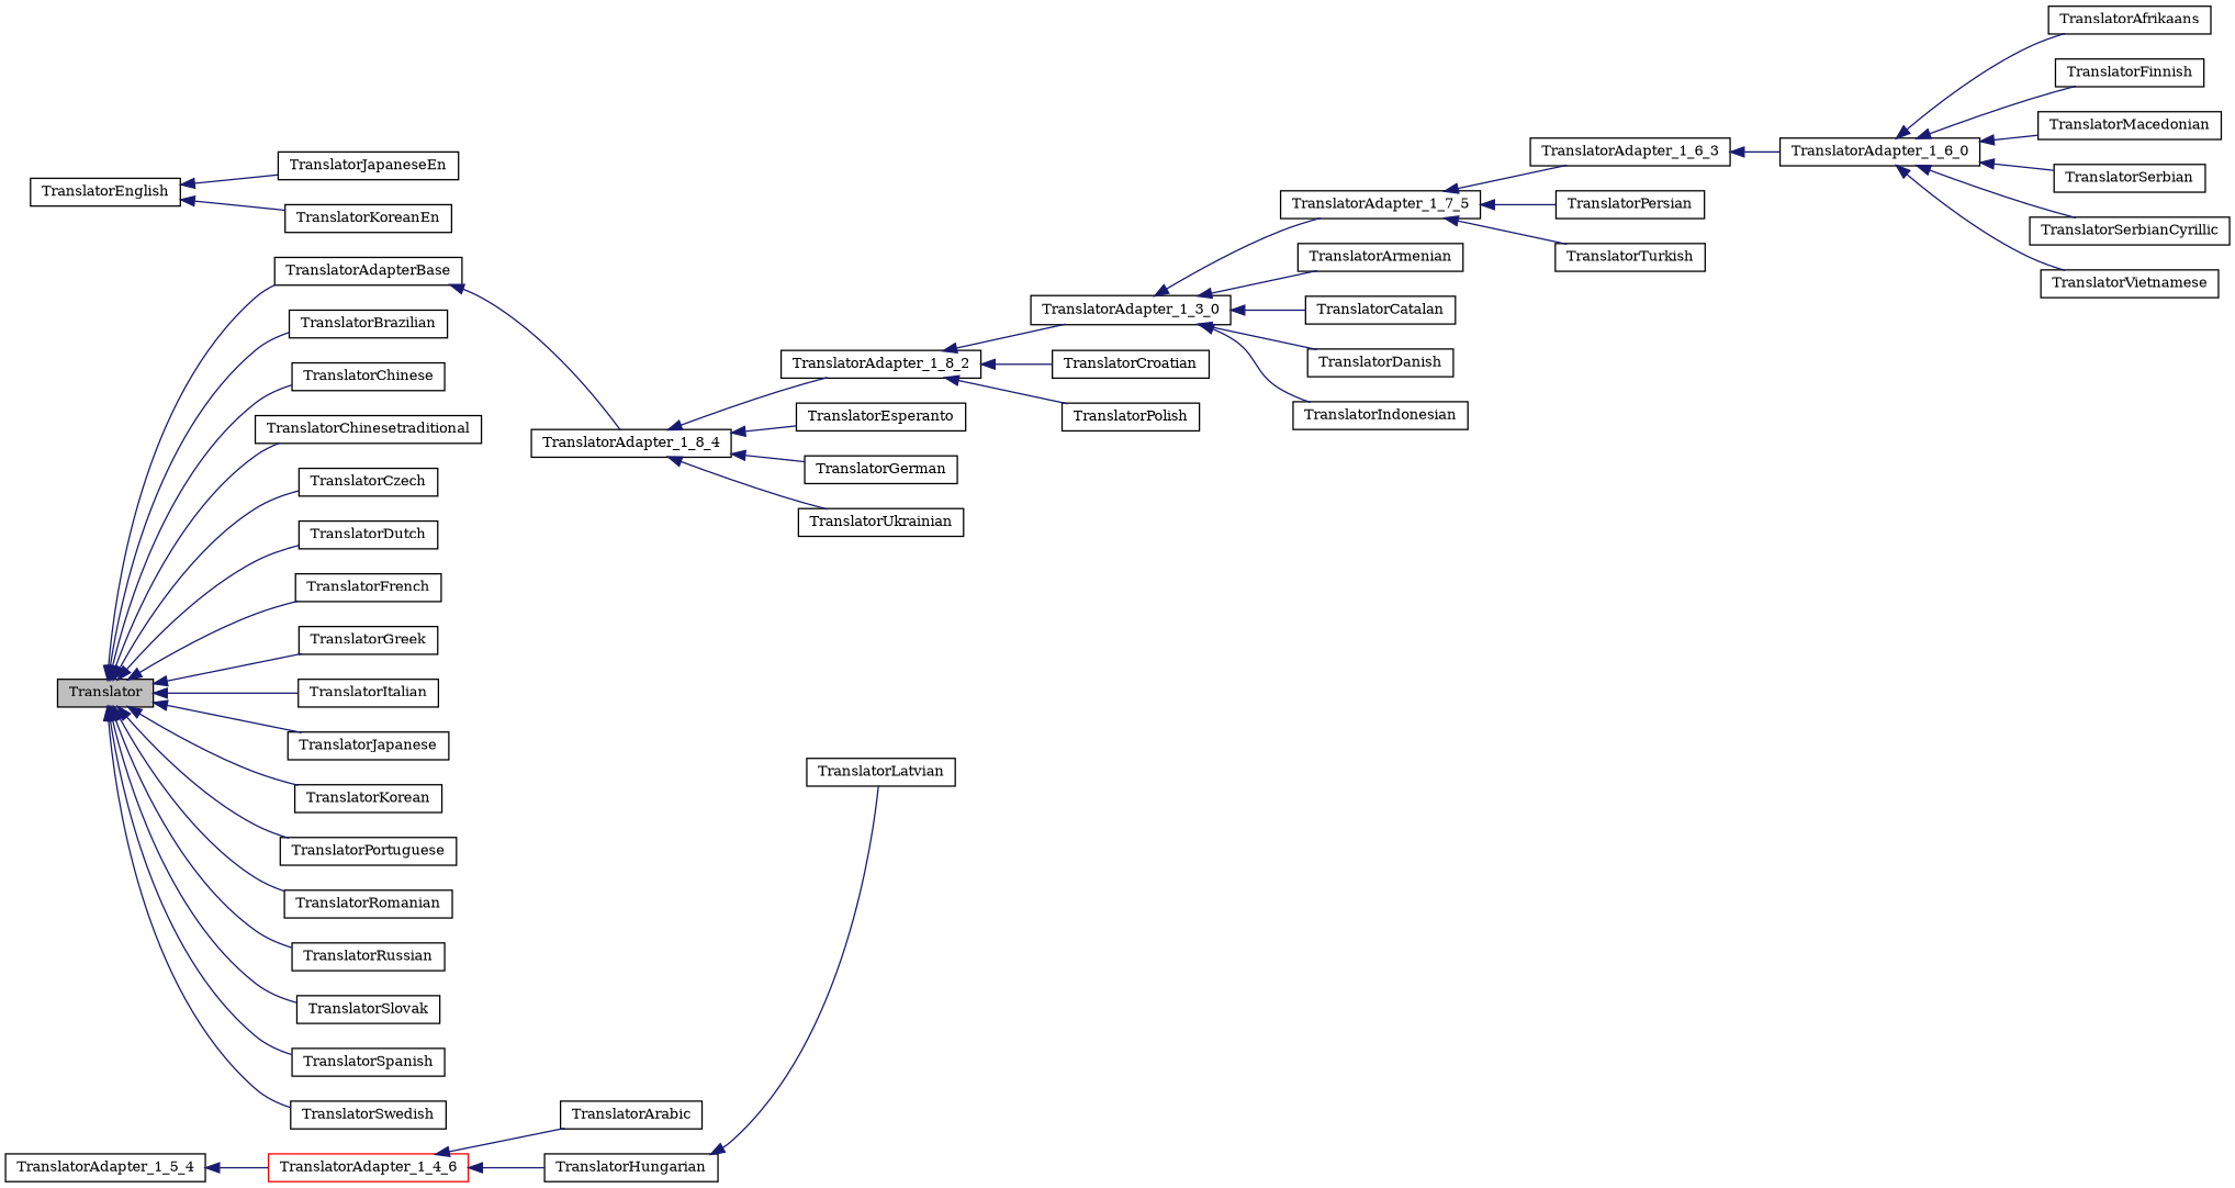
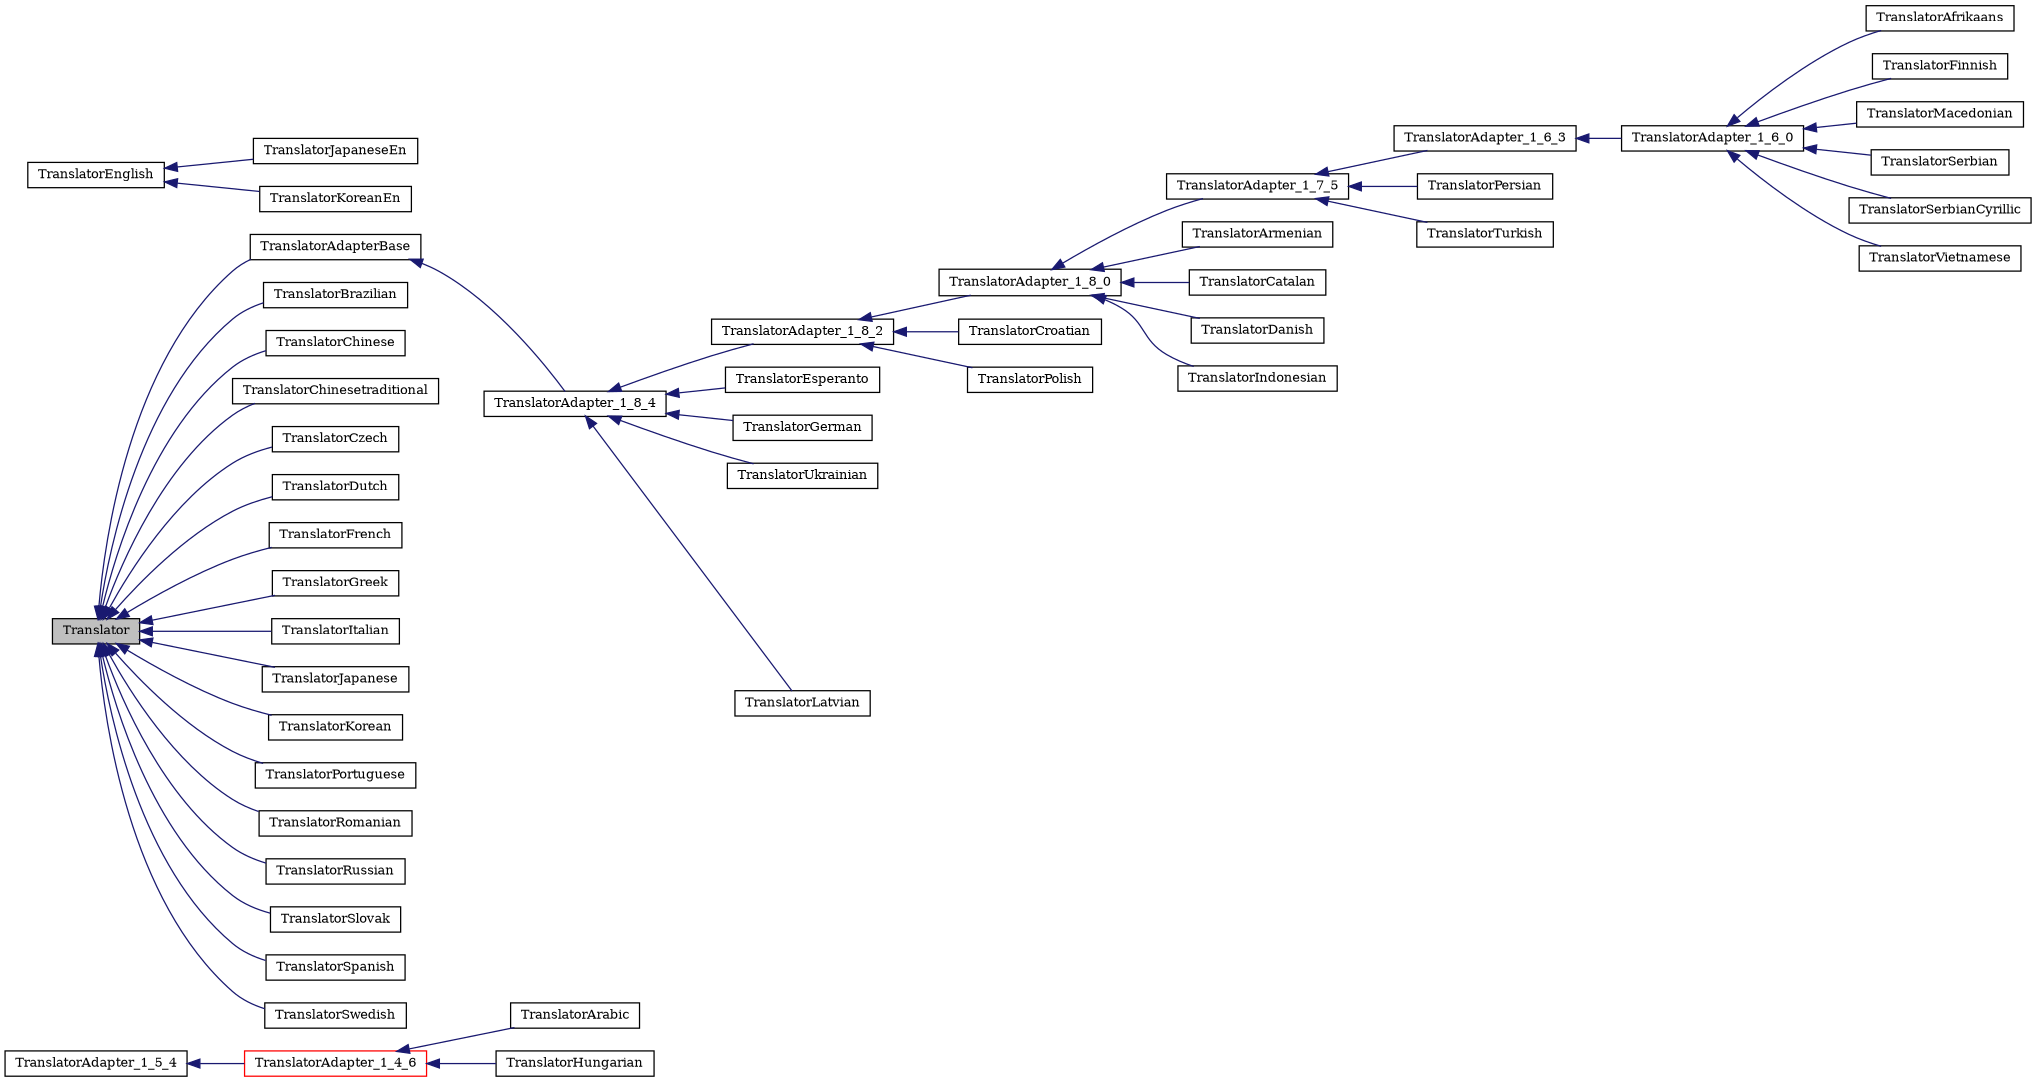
  digraph {
    fontname="DejaVu Serif"
    rankdir=LR
    node [color=black fillcolor=white fontname="DejaVu Serif" fontsize=10 shape=record style=filled]
    edge [color=midnightblue dir=back fontname="DejaVu Serif" fontsize=10 labelfontname=Helvetica labelfontsize=10 style=solid]
    n1 [fillcolor=grey75 fontcolor=black height=0.2 label=Translator width=0.4]
    n2 [height=0.2 label=TranslatorAdapterBase width=0.4]
    n3 [height=0.2 label=TranslatorBrazilian width=0.4]
    n4 [height=0.2 label=TranslatorChinese width=0.4]
    n5 [height=0.2 label=TranslatorChinesetraditional width=0.4]
    n6 [height=0.2 label=TranslatorCzech width=0.4]
    n7 [height=0.2 label=TranslatorDutch width=0.4]
    n8 [height=0.2 label=TranslatorFrench width=0.4]
    n9 [height=0.2 label=TranslatorGreek width=0.4]
    n10 [height=0.2 label=TranslatorItalian width=0.4]
    n11 [height=0.2 label=TranslatorJapanese width=0.4]
    n12 [height=0.2 label=TranslatorKorean width=0.4]
    n13 [height=0.2 label=TranslatorPortuguese width=0.4]
    n14 [height=0.2 label=TranslatorRomanian width=0.4]
    n15 [height=0.2 label=TranslatorRussian width=0.4]
    n16 [height=0.2 label=TranslatorSlovak width=0.4]
    n17 [height=0.2 label=TranslatorSpanish width=0.4]
    n18 [height=0.2 label=TranslatorSwedish width=0.4]
    n19 [height=0.2 label=TranslatorAdapter_1_8_4 width=0.4]
    n20 [height=0.2 label=TranslatorEnglish width=0.4]
    n21 [height=0.2 label=TranslatorJapaneseEn width=0.4]
    n22 [height=0.2 label=TranslatorKoreanEn width=0.4]
    n23 [height=0.2 label=TranslatorAdapter_1_8_2 width=0.4]
    n24 [height=0.2 label=TranslatorEsperanto width=0.4]
    n25 [height=0.2 label=TranslatorGerman width=0.4]
    n26 [height=0.2 label=TranslatorLatvian width=0.4]
    n27 [height=0.2 label=TranslatorUkrainian width=0.4]
-   n28 [height=0.2 label=TranslatorAdapter_1_3_0 width=0.4]
+   n28 [height=0.2 label=TranslatorAdapter_1_8_0 width=0.4]
    n29 [height=0.2 label=TranslatorCroatian width=0.4]
    n30 [height=0.2 label=TranslatorPolish width=0.4]
    n31 [height=0.2 label=TranslatorAdapter_1_7_5 width=0.4]
    n32 [height=0.2 label=TranslatorArmenian width=0.4]
    n33 [height=0.2 label=TranslatorCatalan width=0.4]
    n34 [height=0.2 label=TranslatorDanish width=0.4]
    n35 [height=0.2 label=TranslatorIndonesian width=0.4]
    n36 [height=0.2 label=TranslatorAdapter_1_6_3 width=0.4]
    n37 [height=0.2 label=TranslatorPersian width=0.4]
    n38 [height=0.2 label=TranslatorTurkish width=0.4]
    n39 [height=0.2 label=TranslatorAdapter_1_6_0 width=0.4]
    n40 [height=0.2 label=TranslatorAfrikaans width=0.4]
    n41 [height=0.2 label=TranslatorFinnish width=0.4]
    n42 [height=0.2 label=TranslatorMacedonian width=0.4]
    n43 [height=0.2 label=TranslatorSerbian width=0.4]
    n44 [height=0.2 label=TranslatorSerbianCyrillic width=0.4]
    n45 [height=0.2 label=TranslatorVietnamese width=0.4]
    n46 [height=0.2 label=TranslatorAdapter_1_5_4 width=0.4]
    n47 [color=red height=0.2 label=TranslatorAdapter_1_4_6 width=0.4]
    n48 [height=0.2 label=TranslatorArabic width=0.4]
    n49 [height=0.2 label=TranslatorHungarian width=0.4]
    n1 -> n2
    n1 -> n3
    n1 -> n4
    n1 -> n5
    n1 -> n6
    n1 -> n7
    n1 -> n8
    n1 -> n9
    n1 -> n10
    n1 -> n11
    n1 -> n12
    n1 -> n13
    n1 -> n14
    n1 -> n15
    n1 -> n16
    n1 -> n17
    n1 -> n18
    n2 -> n19
    n19 -> n23
    n19 -> n24
    n19 -> n25
-   n49 -> n26
+   n19 -> n26
    n19 -> n27
    n20 -> n21
    n20 -> n22
    n23 -> n28
    n23 -> n29
    n23 -> n30
    n28 -> n31
    n28 -> n32
    n28 -> n33
    n28 -> n34
    n28 -> n35
    n31 -> n36
    n31 -> n37
    n31 -> n38
    n36 -> n39
    n39 -> n40
    n39 -> n41
    n39 -> n42
    n39 -> n43
    n39 -> n44
    n39 -> n45
    n46 -> n47
    n47 -> n48
    n47 -> n49
  }
